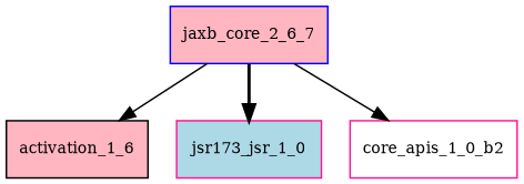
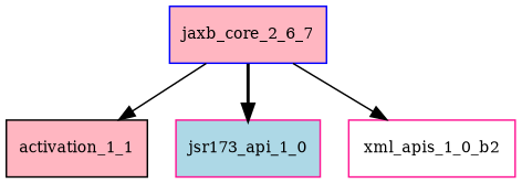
  digraph {
    node [color=deeppink fillcolor=lightpink fontsize=10.0 shape=box style=filled]
    edge [style=solid]
    n1 [color=blue label=jaxb_core_2_6_7]
-   activation_1_1 [color=black label=activation_1_6]
-   jsr173_api_1_0 [fillcolor=lightblue label=jsr173_jsr_1_0]
-   xml_apis_1_0_b2 [fillcolor=white label=core_apis_1_0_b2]
+   activation_1_1 [color=black]
+   jsr173_api_1_0 [fillcolor=lightblue]
+   xml_apis_1_0_b2 [fillcolor=white]
    n1 -> activation_1_1
    n1 -> jsr173_api_1_0 [style=bold]
    n1 -> xml_apis_1_0_b2
  }
